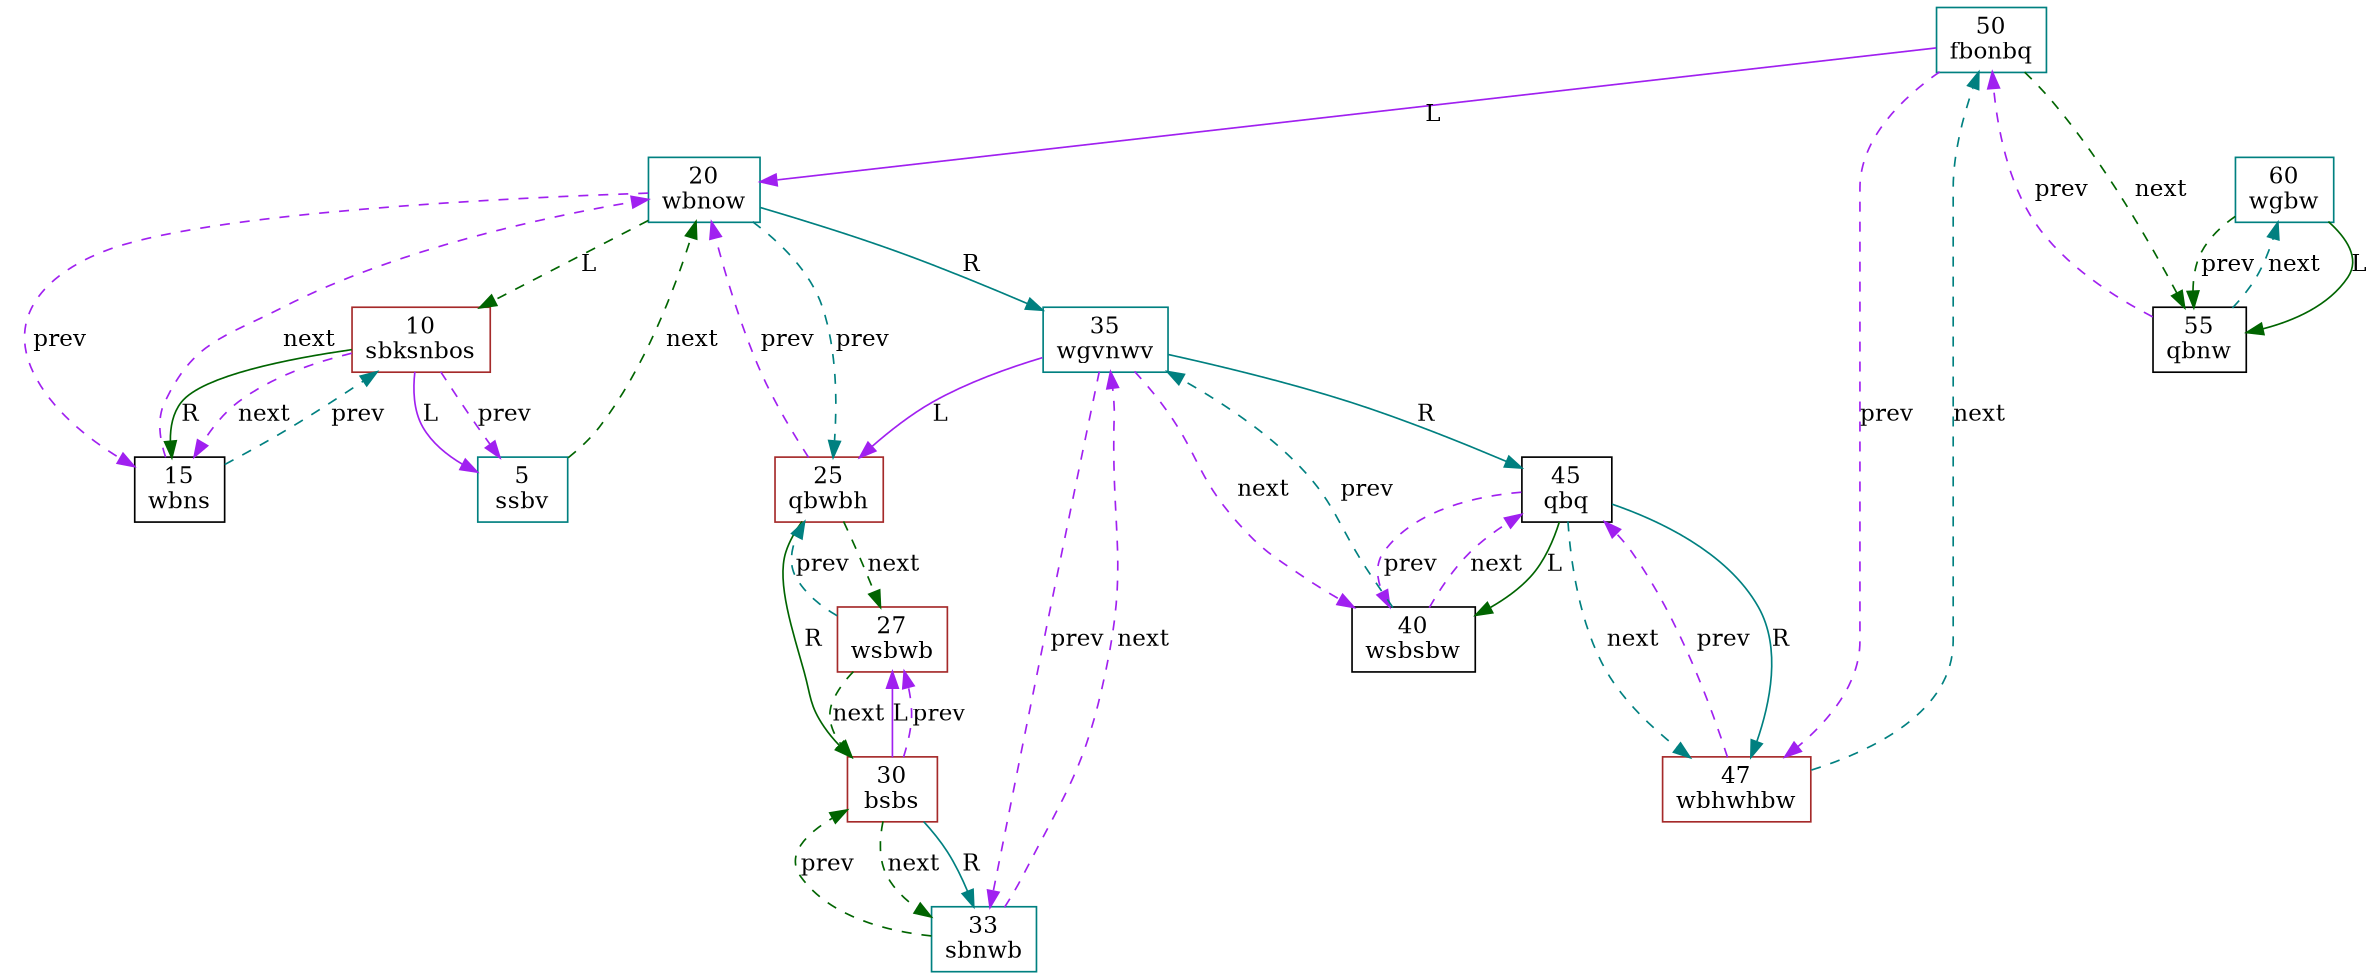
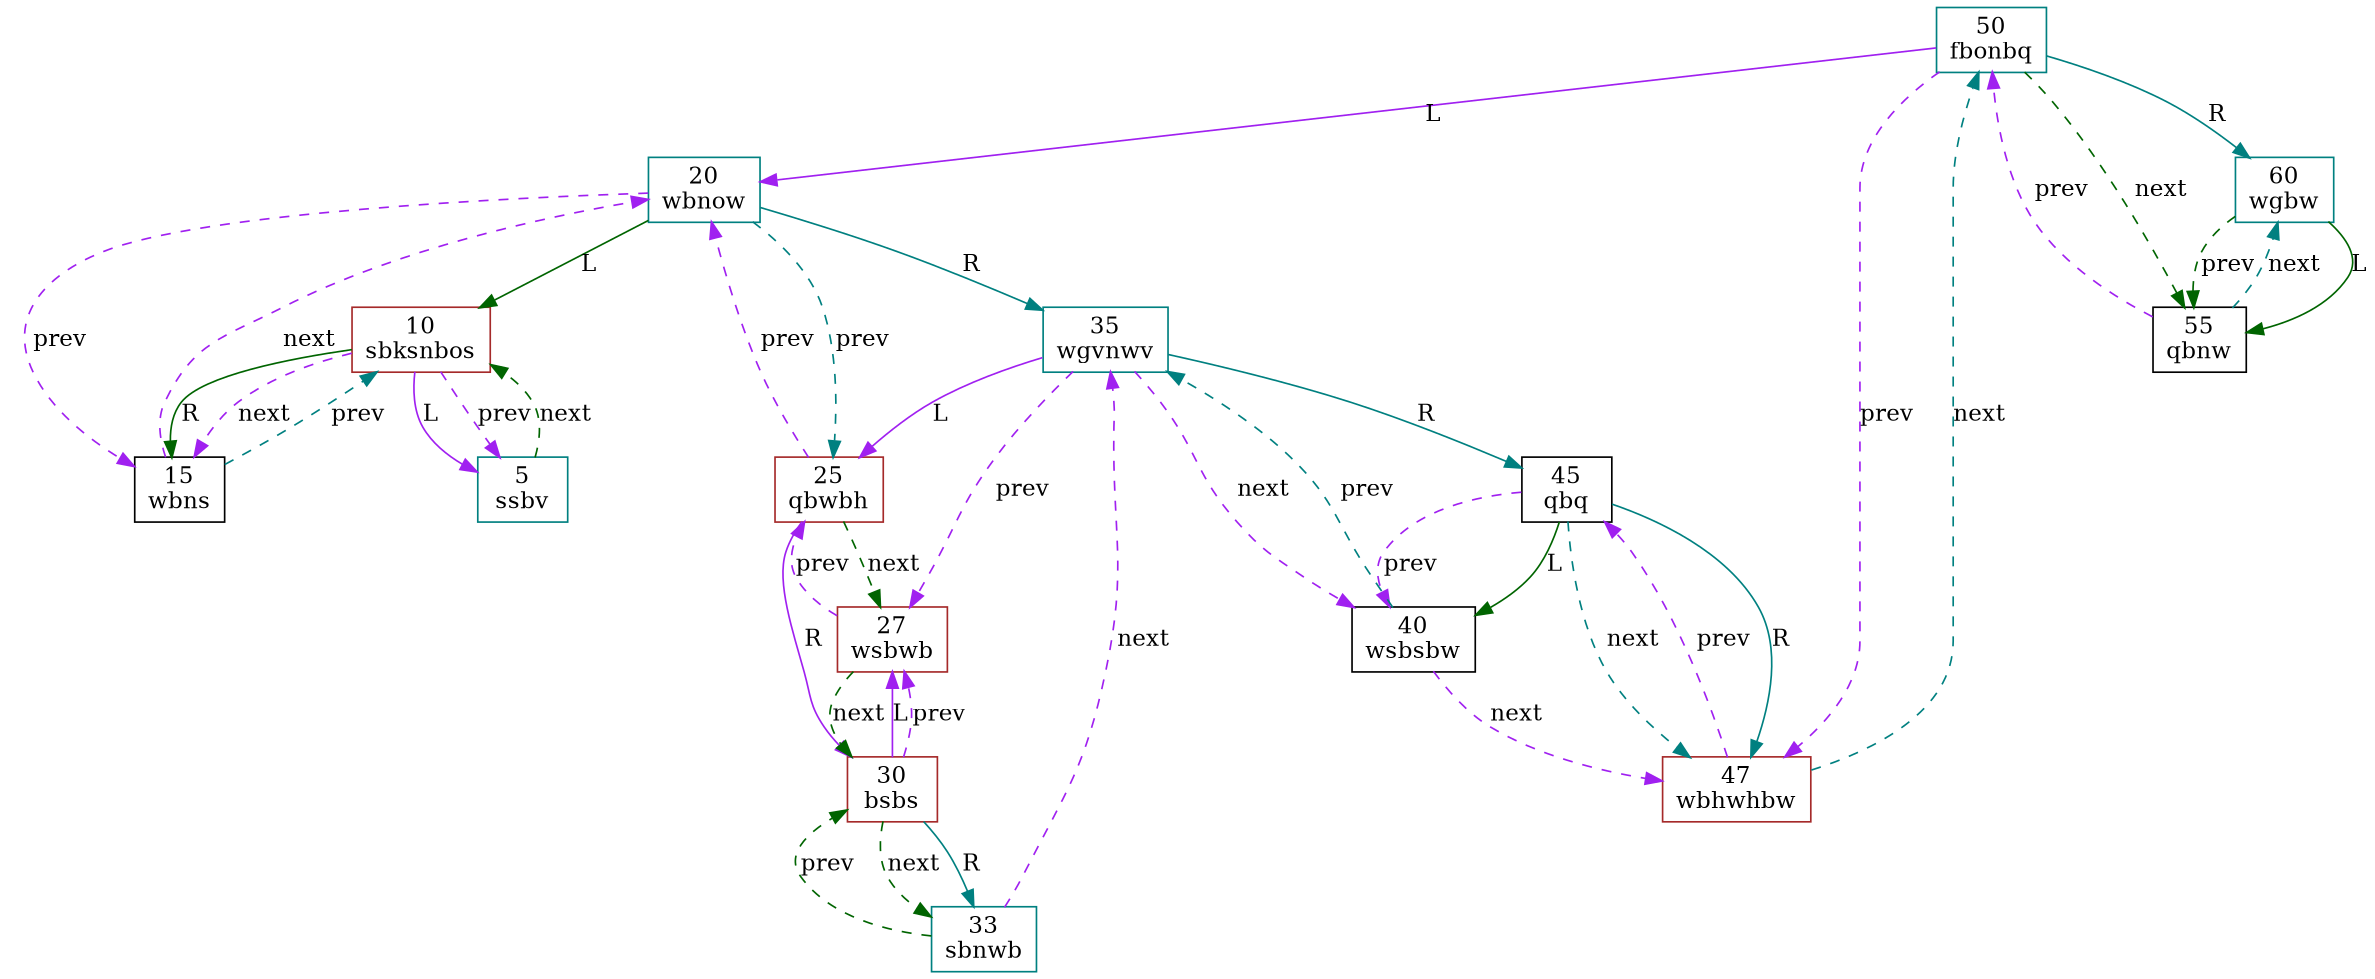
  digraph {
    node [color=teal shape=record]
    edge [color=purple style=dashed]
    n1 [label="50\nfbonbq"]
    n2 [label="20\nwbnow"]
    n3 [color=brown label="47\nwbhwhbw"]
    n4 [label="60\nwgbw"]
    n5 [color=black label="55\nqbnw"]
    n6 [color=brown label="10\nsbksnbos"]
    n7 [color=black label="15\nwbns"]
    n8 [label="35\nwgvnwv"]
    n9 [color=brown label="25\nqbwbh"]
    n10 [color=black label="45\nqbq"]
    n11 [label="5\nssbv"]
    n12 [label="33\nsbnwb"]
    n13 [color=black label="40\nwsbsbw"]
    n14 [color=brown label="30\nbsbs"]
    n15 [color=brown label="27\nwsbwb"]
    n1 -> n2 [label=L style=""]
    n1 -> n3 [label=prev]
+   n1 -> n4 [color=teal label=R style=""]
    n1 -> n5 [color=darkgreen label=next]
-   n2 -> n6 [color=darkgreen label=L]
+   n2 -> n6 [color=darkgreen label=L style=""]
    n2 -> n7 [label=prev]
    n2 -> n8 [color=teal label=R style=""]
    n2 -> n9 [color=teal label=prev]
    n3 -> n1 [color=teal label=next]
    n3 -> n10 [label=prev]
    n4 -> n5 [color=darkgreen label=L style=""]
    n4 -> n5 [color=darkgreen label=prev]
    n5 -> n1 [label=prev]
    n5 -> n4 [color=teal label=next]
    n6 -> n7 [color=darkgreen label=R style=""]
    n6 -> n7 [label=next]
    n6 -> n11 [label=L style=""]
    n6 -> n11 [label=prev]
    n7 -> n2 [label=next]
    n7 -> n6 [color=teal label=prev]
    n8 -> n9 [label=L style=""]
    n8 -> n10 [color=teal label=R style=""]
-   n8 -> n12 [label=prev]
+   n8 -> n15 [label=prev]
    n8 -> n13 [label=next]
    n9 -> n2 [label=prev]
-   n9 -> n14 [color=darkgreen label=R style=""]
+   n9 -> n14 [label=R style=""]
    n9 -> n15 [color=darkgreen label=next]
    n10 -> n3 [color=teal label=R style=""]
    n10 -> n3 [color=teal label=next]
    n10 -> n13 [color=darkgreen label=L style=""]
    n10 -> n13 [label=prev]
-   n11 -> n2 [color=darkgreen label=next]
+   n11 -> n6 [color=darkgreen label=next]
    n12 -> n8 [label=next]
    n12 -> n14 [color=darkgreen label=prev]
    n13 -> n8 [color=teal label=prev]
-   n13 -> n10 [label=next]
+   n13 -> n3 [label=next]
    n14 -> n12 [color=teal label=R style=""]
    n14 -> n12 [color=darkgreen label=next]
    n14 -> n15 [label=L style=""]
    n14 -> n15 [label=prev]
-   n15 -> n9 [color=teal label=prev]
+   n15 -> n9 [label=prev]
    n15 -> n14 [color=darkgreen label=next]
  }
